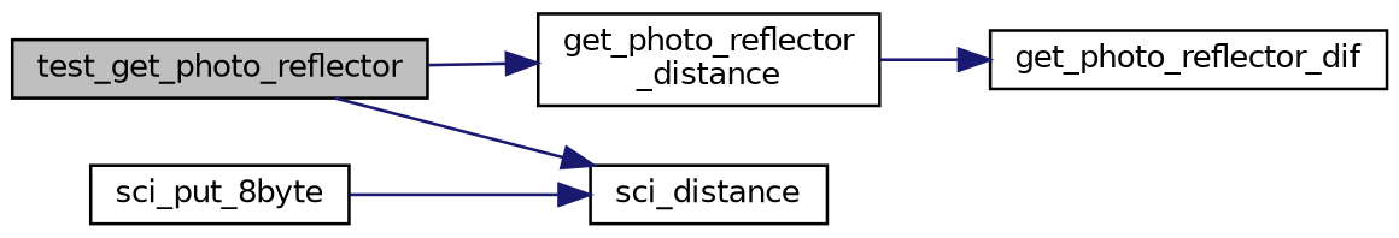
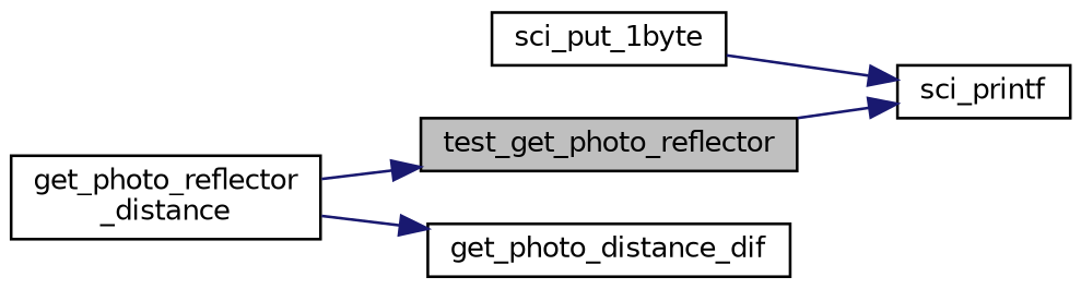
  digraph {
    fontname="DejaVu Sans"
    rankdir=LR
    node [color=black fillcolor=white fontname="DejaVu Sans" fontsize=10 shape=record style=filled]
    edge [color=midnightblue fontname="DejaVu Sans" fontsize=10 labelfontname=Helvetica labelfontsize=10 style=solid]
    n1 [fillcolor=grey75 fontcolor=black height=0.2 label=test_get_photo_reflector width=0.4]
    n2 [height=0.2 label="get_photo_reflector\l_distance" width=0.4]
-   n3 [height=0.2 label=sci_distance width=0.4]
-   n4 [height=0.2 label=get_photo_reflector_dif width=0.4]
-   n5 [height=0.2 label=sci_put_8byte width=0.4]
-   n1 -> n2
+   n3 [height=0.2 label=sci_printf width=0.4]
+   n4 [height=0.2 label=get_photo_distance_dif width=0.4]
+   n5 [height=0.2 label=sci_put_1byte width=0.4]
+   n2 -> n1
    n1 -> n3
    n2 -> n4
    n5 -> n3
  }
